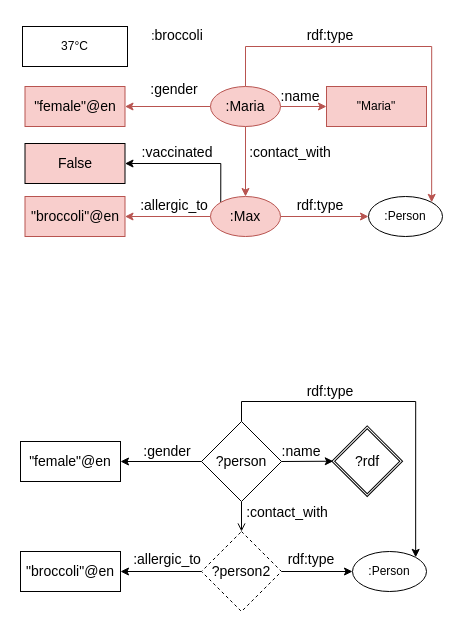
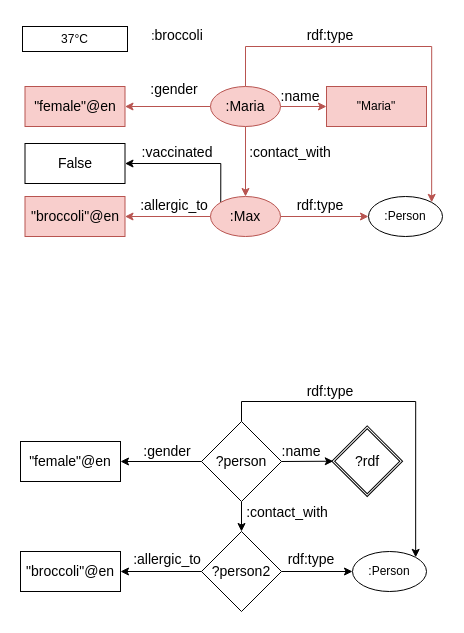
  <mxCell id="0" />
  <mxCell id="1" parent="0" />
  <mxCell id="2" style="edgeStyle=orthogonalEdgeStyle;rounded=0;orthogonalLoop=1;jettySize=auto;html=1;entryX=1;entryY=0.5;entryDx=0;entryDy=0;exitX=0;exitY=0.5;exitDx=0;exitDy=0;fillColor=#f8cecc;strokeColor=#b85450;" parent="1" source="7" target="40" edge="1"><mxGeometry relative="1" as="geometry"><mxPoint x="145" y="226" as="targetPoint" /><mxPoint x="210" y="226" as="sourcePoint" /></mxGeometry></mxCell>
  <mxCell id="3" style="edgeStyle=orthogonalEdgeStyle;rounded=0;orthogonalLoop=1;jettySize=auto;html=1;exitX=0.5;exitY=0;exitDx=0;exitDy=0;entryX=0.5;entryY=1;entryDx=0;entryDy=0;endArrow=none;endFill=0;startArrow=classic;startFill=1;fillColor=#f8cecc;strokeColor=#b85450;" parent="1" source="7" target="17" edge="1"><mxGeometry relative="1" as="geometry"><mxPoint x="341" y="-52" as="targetPoint" /></mxGeometry></mxCell>
  <mxCell id="4" style="edgeStyle=orthogonalEdgeStyle;rounded=0;orthogonalLoop=1;jettySize=auto;html=1;exitX=0;exitY=0.5;exitDx=0;exitDy=0;entryX=1;entryY=0.5;entryDx=0;entryDy=0;fillColor=#f8cecc;strokeColor=#b85450;" parent="1" source="17" target="9" edge="1"><mxGeometry relative="1" as="geometry"><mxPoint x="280" y="-132" as="targetPoint" /></mxGeometry></mxCell>
  <mxCell id="5" style="edgeStyle=orthogonalEdgeStyle;rounded=0;orthogonalLoop=1;jettySize=auto;html=1;exitX=1;exitY=0.5;exitDx=0;exitDy=0;entryX=0;entryY=0.5;entryDx=0;entryDy=0;fillColor=#f8cecc;strokeColor=#b85450;" parent="1" source="7" target="12" edge="1"><mxGeometry relative="1" as="geometry"><mxPoint x="305" y="48" as="targetPoint" /></mxGeometry></mxCell>
  <mxCell id="6" style="edgeStyle=orthogonalEdgeStyle;rounded=0;orthogonalLoop=1;jettySize=auto;html=1;exitX=0;exitY=0;exitDx=0;exitDy=0;entryX=1;entryY=0.5;entryDx=0;entryDy=0;" parent="1" source="7" target="14" edge="1"><mxGeometry relative="1" as="geometry"><Array as="points"><mxPoint x="220" y="163" /></Array></mxGeometry></mxCell>
  <mxCell id="7" value="&lt;font style=&quot;font-size: 14px&quot;&gt;:Max&lt;/font&gt;" style="ellipse;whiteSpace=wrap;html=1;fillColor=#f8cecc;strokeColor=#b85450;" parent="1" vertex="1"><mxGeometry x="210" y="196" width="70" height="40" as="geometry" /></mxCell>
  <mxCell id="8" value="&lt;font style=&quot;font-size: 14px&quot;&gt;:allergic_to&lt;/font&gt;" style="text;html=1;strokeColor=none;fillColor=none;align=center;verticalAlign=middle;whiteSpace=wrap;rounded=0;" parent="1" vertex="1"><mxGeometry x="144" y="190" width="60" height="30" as="geometry" /></mxCell>
  <mxCell id="9" value="&lt;font style=&quot;font-size: 14px&quot;&gt;&quot;female&quot;@en&lt;/font&gt;" style="rounded=0;whiteSpace=wrap;html=1;fillColor=#f8cecc;strokeColor=#b85450;" parent="1" vertex="1"><mxGeometry x="24.5" y="86" width="100" height="40" as="geometry" /></mxCell>
  <mxCell id="10" value="&lt;font style=&quot;font-size: 14px&quot;&gt;:gender&lt;/font&gt;" style="text;html=1;strokeColor=none;fillColor=none;align=center;verticalAlign=middle;whiteSpace=wrap;rounded=0;" parent="1" vertex="1"><mxGeometry x="144" y="74" width="60" height="30" as="geometry" /></mxCell>
  <mxCell id="11" value="&lt;font style=&quot;font-size: 14px&quot;&gt;rdf:type&lt;/font&gt;" style="text;html=1;strokeColor=none;fillColor=none;align=center;verticalAlign=middle;whiteSpace=wrap;rounded=0;" parent="1" vertex="1"><mxGeometry x="290" y="190" width="60" height="30" as="geometry" /></mxCell>
  <mxCell id="12" value=":Person" style="ellipse;whiteSpace=wrap;html=1;" parent="1" vertex="1"><mxGeometry x="368" y="196" width="74" height="40" as="geometry" /></mxCell>
  <mxCell id="13" value=":&lt;font style=&quot;font-size: 14px&quot;&gt;broccoli&lt;/font&gt;" style="text;html=1;strokeColor=none;fillColor=none;align=center;verticalAlign=middle;whiteSpace=wrap;rounded=0;" parent="1" vertex="1"><mxGeometry x="147" y="20" width="60" height="30" as="geometry" /></mxCell>
- <mxCell id="14" value="&lt;font style=&quot;font-size: 14px&quot;&gt;False&lt;/font&gt;" style="rounded=0;whiteSpace=wrap;html=1;fillColor=#f8cecc;" parent="1" vertex="1"><mxGeometry x="24.5" y="143" width="100" height="40" as="geometry" /></mxCell>
+ <mxCell id="14" value="&lt;font style=&quot;font-size: 14px&quot;&gt;False&lt;/font&gt;" style="rounded=0;whiteSpace=wrap;html=1;" parent="1" vertex="1"><mxGeometry x="24.5" y="143" width="100" height="40" as="geometry" /></mxCell>
  <mxCell id="15" style="edgeStyle=orthogonalEdgeStyle;rounded=0;orthogonalLoop=1;jettySize=auto;html=1;exitX=0.5;exitY=0;exitDx=0;exitDy=0;entryX=1;entryY=0;entryDx=0;entryDy=0;fillColor=#f8cecc;strokeColor=#b85450;" parent="1" source="17" target="12" edge="1"><mxGeometry relative="1" as="geometry"><mxPoint x="752" y="47.9" as="targetPoint" /><Array as="points"><mxPoint x="245" y="46" /><mxPoint x="431" y="46" /></Array></mxGeometry></mxCell>
  <mxCell id="16" style="edgeStyle=orthogonalEdgeStyle;rounded=0;orthogonalLoop=1;jettySize=auto;html=1;exitX=1;exitY=0.5;exitDx=0;exitDy=0;entryX=0;entryY=0.5;entryDx=0;entryDy=0;fontSize=14;startArrow=none;startFill=0;endArrow=classic;endFill=1;fillColor=#f8cecc;strokeColor=#b85450;" edge="1" parent="1" source="17" target="42"><mxGeometry relative="1" as="geometry" /></mxCell>
  <mxCell id="17" value="&lt;font style=&quot;font-size: 14px&quot;&gt;:Maria&lt;/font&gt;" style="ellipse;whiteSpace=wrap;html=1;fillColor=#f8cecc;strokeColor=#b85450;" parent="1" vertex="1"><mxGeometry x="210" y="86" width="70" height="40" as="geometry" /></mxCell>
- <mxCell id="18" value="37°C" style="rounded=0;whiteSpace=wrap;html=1;" parent="1" vertex="1"><mxGeometry x="22" y="26" width="105" height="40" as="geometry" /></mxCell>
+ <mxCell id="18" value="37°C" style="rounded=0;whiteSpace=wrap;html=1;" parent="1" vertex="1"><mxGeometry x="22" y="26" width="105" height="25" as="geometry" /></mxCell>
  <mxCell id="19" value="&lt;font style=&quot;font-size: 14px&quot;&gt;:name&lt;/font&gt;" style="text;html=1;strokeColor=none;fillColor=none;align=center;verticalAlign=middle;whiteSpace=wrap;rounded=0;" parent="1" vertex="1"><mxGeometry x="270" y="81" width="60" height="30" as="geometry" /></mxCell>
  <mxCell id="20" value="&lt;font style=&quot;font-size: 14px&quot;&gt;rdf:type&lt;/font&gt;" style="text;html=1;strokeColor=none;fillColor=none;align=center;verticalAlign=middle;whiteSpace=wrap;rounded=0;" parent="1" vertex="1"><mxGeometry x="281" y="544" width="60" height="30" as="geometry" /></mxCell>
  <mxCell id="21" value="&lt;font style=&quot;font-size: 14px&quot;&gt;:vaccinated&lt;/font&gt;" style="text;html=1;strokeColor=none;fillColor=none;align=center;verticalAlign=middle;whiteSpace=wrap;rounded=0;" parent="1" vertex="1"><mxGeometry x="147" y="137" width="60" height="30" as="geometry" /></mxCell>
  <mxCell id="22" style="edgeStyle=orthogonalEdgeStyle;rounded=0;orthogonalLoop=1;jettySize=auto;html=1;exitX=0;exitY=0.5;exitDx=0;exitDy=0;entryX=1;entryY=0.5;entryDx=0;entryDy=0;" edge="1" parent="1" source="25" target="28"><mxGeometry relative="1" as="geometry" /></mxCell>
- <mxCell id="23" style="edgeStyle=orthogonalEdgeStyle;rounded=0;orthogonalLoop=1;jettySize=auto;html=1;exitX=0.5;exitY=1;exitDx=0;exitDy=0;entryX=0.5;entryY=0;entryDx=0;entryDy=0;fontSize=14;endArrow=open;" edge="1" parent="1" source="25" target="36"><mxGeometry relative="1" as="geometry" /></mxCell>
+ <mxCell id="23" style="edgeStyle=orthogonalEdgeStyle;rounded=0;orthogonalLoop=1;jettySize=auto;html=1;exitX=0.5;exitY=1;exitDx=0;exitDy=0;entryX=0.5;entryY=0;entryDx=0;entryDy=0;fontSize=14;" edge="1" parent="1" source="25" target="36"><mxGeometry relative="1" as="geometry" /></mxCell>
  <mxCell id="24" style="edgeStyle=orthogonalEdgeStyle;rounded=0;orthogonalLoop=1;jettySize=auto;html=1;exitX=0.5;exitY=0;exitDx=0;exitDy=0;entryX=1;entryY=0;entryDx=0;entryDy=0;fontSize=14;" edge="1" parent="1" source="25" target="44"><mxGeometry relative="1" as="geometry"><mxPoint x="420.355" y="549.787" as="targetPoint" /></mxGeometry></mxCell>
  <mxCell id="25" value="&lt;font style=&quot;font-size: 14px&quot;&gt;?person&lt;/font&gt;" style="rhombus;whiteSpace=wrap;html=1;" vertex="1" parent="1"><mxGeometry x="201" y="421" width="80" height="80" as="geometry" /></mxCell>
  <mxCell id="26" value="" style="endArrow=classic;html=1;rounded=0;exitX=1;exitY=0.5;exitDx=0;exitDy=0;entryX=0;entryY=0.5;entryDx=0;entryDy=0;" edge="1" parent="1" source="25" target="33"><mxGeometry width="50" height="50" relative="1" as="geometry"><mxPoint x="580" y="461" as="sourcePoint" /><mxPoint x="240" y="386" as="targetPoint" /></mxGeometry></mxCell>
  <mxCell id="27" value="&lt;font style=&quot;font-size: 14px&quot;&gt;:name&lt;/font&gt;" style="text;html=1;strokeColor=none;fillColor=none;align=center;verticalAlign=middle;whiteSpace=wrap;rounded=0;" vertex="1" parent="1"><mxGeometry x="271" y="436" width="60" height="30" as="geometry" /></mxCell>
  <mxCell id="28" value="&lt;font style=&quot;font-size: 14px&quot;&gt;&quot;female&quot;@en&lt;/font&gt;" style="rounded=0;whiteSpace=wrap;html=1;" vertex="1" parent="1"><mxGeometry x="20" y="441" width="100" height="40" as="geometry" /></mxCell>
  <mxCell id="29" value="&lt;font style=&quot;font-size: 14px&quot;&gt;:gender&lt;/font&gt;" style="text;html=1;strokeColor=none;fillColor=none;align=center;verticalAlign=middle;whiteSpace=wrap;rounded=0;" vertex="1" parent="1"><mxGeometry x="137" y="436" width="60" height="30" as="geometry" /></mxCell>
  <mxCell id="30" value="&lt;font style=&quot;font-size: 14px&quot;&gt;:contact_with&lt;/font&gt;" style="text;html=1;strokeColor=none;fillColor=none;align=center;verticalAlign=middle;whiteSpace=wrap;rounded=0;" vertex="1" parent="1"><mxGeometry x="257" y="497" width="60" height="30" as="geometry" /></mxCell>
  <mxCell id="31" value="" style="group" vertex="1" connectable="0" parent="1"><mxGeometry x="330" y="424" width="80" height="80" as="geometry" /></mxCell>
  <mxCell id="32" value="" style="shape=ext;double=1;whiteSpace=wrap;html=1;aspect=fixed;fontSize=14;rotation=45;" vertex="1" parent="31"><mxGeometry x="11.716" y="11.716" width="50" height="50" as="geometry" /></mxCell>
  <mxCell id="33" value="?rdf" style="text;html=1;strokeColor=none;fillColor=none;align=center;verticalAlign=middle;whiteSpace=wrap;rounded=0;fontSize=14;" vertex="1" parent="31"><mxGeometry x="2.775" y="19.749" width="67.882" height="33.941" as="geometry" /></mxCell>
  <mxCell id="34" style="edgeStyle=orthogonalEdgeStyle;rounded=0;orthogonalLoop=1;jettySize=auto;html=1;exitX=0;exitY=0.5;exitDx=0;exitDy=0;entryX=1;entryY=0.5;entryDx=0;entryDy=0;fontSize=14;" edge="1" parent="1" source="36" target="38"><mxGeometry relative="1" as="geometry" /></mxCell>
  <mxCell id="35" style="edgeStyle=orthogonalEdgeStyle;rounded=0;orthogonalLoop=1;jettySize=auto;html=1;exitX=1;exitY=0.5;exitDx=0;exitDy=0;entryX=0;entryY=0.5;entryDx=0;entryDy=0;fontSize=14;" edge="1" parent="1" source="36" target="44"><mxGeometry relative="1" as="geometry"><mxPoint x="335" y="571" as="targetPoint" /></mxGeometry></mxCell>
- <mxCell id="36" value="&lt;font style=&quot;font-size: 14px&quot;&gt;?person2&lt;/font&gt;" style="rhombus;whiteSpace=wrap;html=1;dashed=1;" vertex="1" parent="1"><mxGeometry x="201" y="531" width="80" height="80" as="geometry" /></mxCell>
+ <mxCell id="36" value="&lt;font style=&quot;font-size: 14px&quot;&gt;?person2&lt;/font&gt;" style="rhombus;whiteSpace=wrap;html=1;" vertex="1" parent="1"><mxGeometry x="201" y="531" width="80" height="80" as="geometry" /></mxCell>
  <mxCell id="37" value="&lt;font style=&quot;font-size: 14px&quot;&gt;:allergic_to&lt;/font&gt;" style="text;html=1;strokeColor=none;fillColor=none;align=center;verticalAlign=middle;whiteSpace=wrap;rounded=0;" vertex="1" parent="1"><mxGeometry x="137" y="544" width="60" height="30" as="geometry" /></mxCell>
  <mxCell id="38" value="&lt;font style=&quot;font-size: 14px&quot;&gt;&quot;broccoli&quot;@en&lt;/font&gt;" style="rounded=0;whiteSpace=wrap;html=1;" vertex="1" parent="1"><mxGeometry x="20" y="551" width="100" height="40" as="geometry" /></mxCell>
  <mxCell id="39" value="&lt;font style=&quot;font-size: 14px&quot;&gt;rdf:type&lt;/font&gt;" style="text;html=1;strokeColor=none;fillColor=none;align=center;verticalAlign=middle;whiteSpace=wrap;rounded=0;" vertex="1" parent="1"><mxGeometry x="300" y="376" width="60" height="30" as="geometry" /></mxCell>
  <mxCell id="40" value="&lt;font style=&quot;font-size: 14px&quot;&gt;&quot;broccoli&quot;@en&lt;/font&gt;" style="rounded=0;whiteSpace=wrap;html=1;fillColor=#f8cecc;strokeColor=#b85450;" vertex="1" parent="1"><mxGeometry x="24.5" y="196" width="100" height="40" as="geometry" /></mxCell>
  <mxCell id="41" value="&lt;font style=&quot;font-size: 14px&quot;&gt;rdf:type&lt;/font&gt;" style="text;html=1;strokeColor=none;fillColor=none;align=center;verticalAlign=middle;whiteSpace=wrap;rounded=0;" vertex="1" parent="1"><mxGeometry x="300" y="20" width="60" height="30" as="geometry" /></mxCell>
  <mxCell id="42" value="&quot;Maria&quot;" style="rounded=0;whiteSpace=wrap;html=1;fillColor=#f8cecc;strokeColor=#b85450;" vertex="1" parent="1"><mxGeometry x="326" y="86" width="100" height="40" as="geometry" /></mxCell>
  <mxCell id="43" value="&lt;font style=&quot;font-size: 14px&quot;&gt;:contact_with&lt;/font&gt;" style="text;html=1;strokeColor=none;fillColor=none;align=center;verticalAlign=middle;whiteSpace=wrap;rounded=0;" vertex="1" parent="1"><mxGeometry x="260" y="137" width="60" height="30" as="geometry" /></mxCell>
  <mxCell id="44" value=":Person" style="ellipse;whiteSpace=wrap;html=1;" vertex="1" parent="1"><mxGeometry x="352" y="551" width="74" height="40" as="geometry" /></mxCell>
